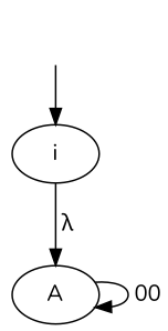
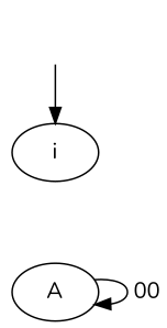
  digraph {
    fontname=Nunito
    node [fontname=Nunito]
    edge [fontname=Nunito]
    _nil0 [style=invis]
    i
    A
    _nil0 -> i
-   i -> A [label=" λ"]
    A -> A [label=" 00"]
  }
